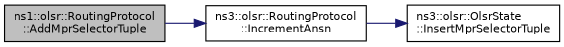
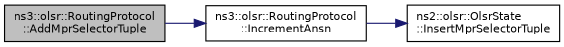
  digraph {
    rankdir=LR
    node [color=black fillcolor=white fontname=Helvetica fontsize=10 shape=record style=filled]
    edge [color=midnightblue fontname=Helvetica fontsize=10 labelfontname=Helvetica labelfontsize=10 style=solid]
-   n1 [fillcolor=grey75 fontcolor=black height=0.2 label="ns1::olsr::RoutingProtocol\l::AddMprSelectorTuple" width=0.4]
+   n1 [fillcolor=grey75 fontcolor=black height=0.2 label="ns3::olsr::RoutingProtocol\l::AddMprSelectorTuple" width=0.4]
    n2 [height=0.2 label="ns3::olsr::RoutingProtocol\l::IncrementAnsn" width=0.4]
-   n3 [height=0.2 label="ns3::olsr::OlsrState\l::InsertMprSelectorTuple" width=0.4]
+   n3 [height=0.2 label="ns2::olsr::OlsrState\l::InsertMprSelectorTuple" width=0.4]
    n1 -> n2
    n2 -> n3
  }
